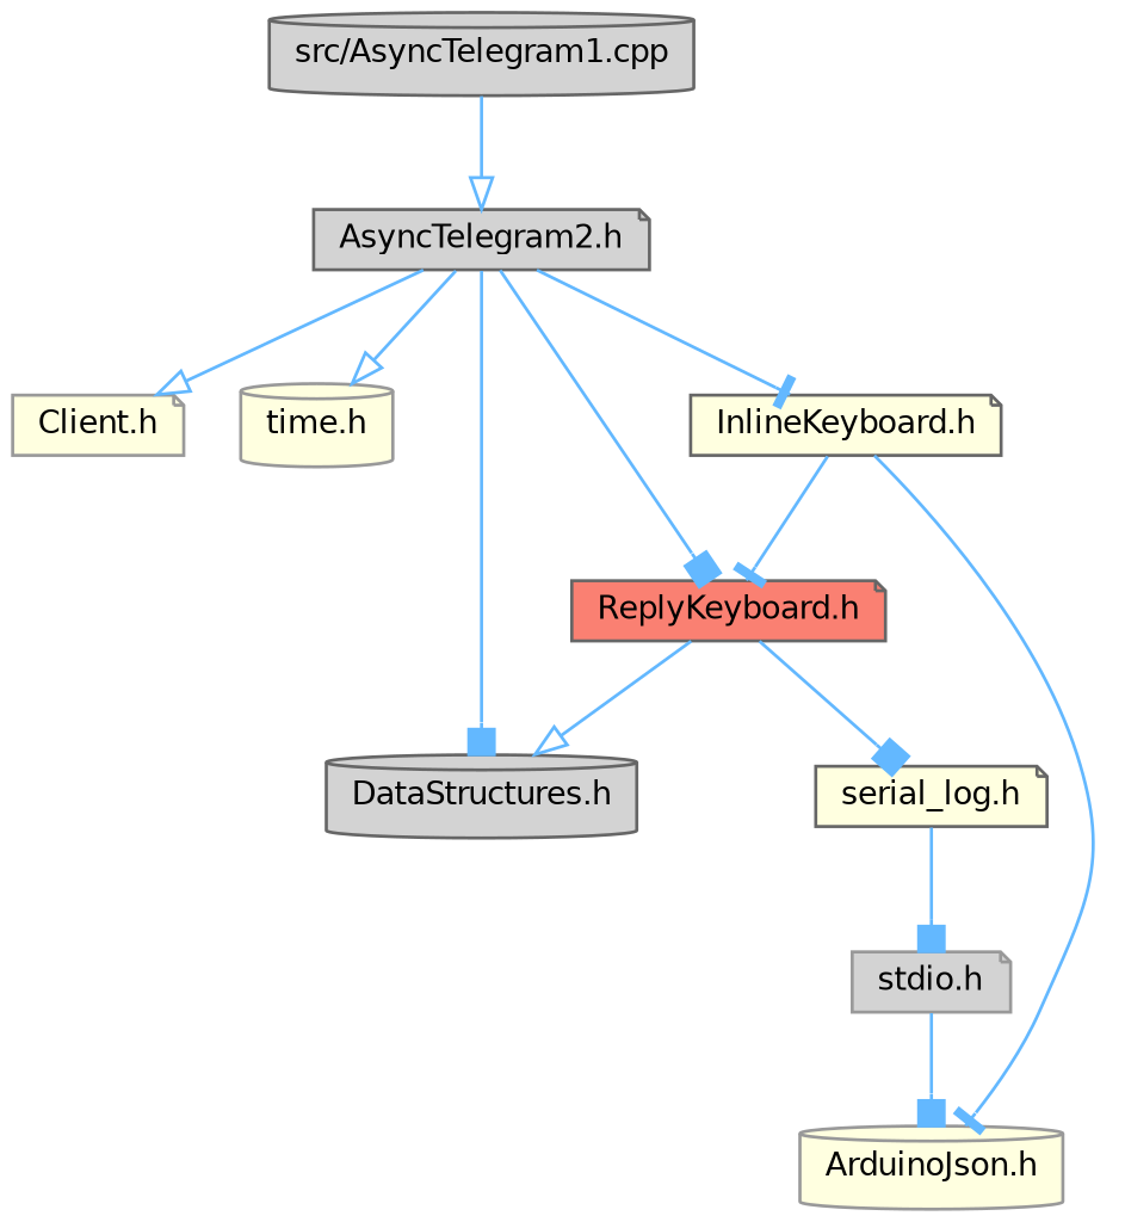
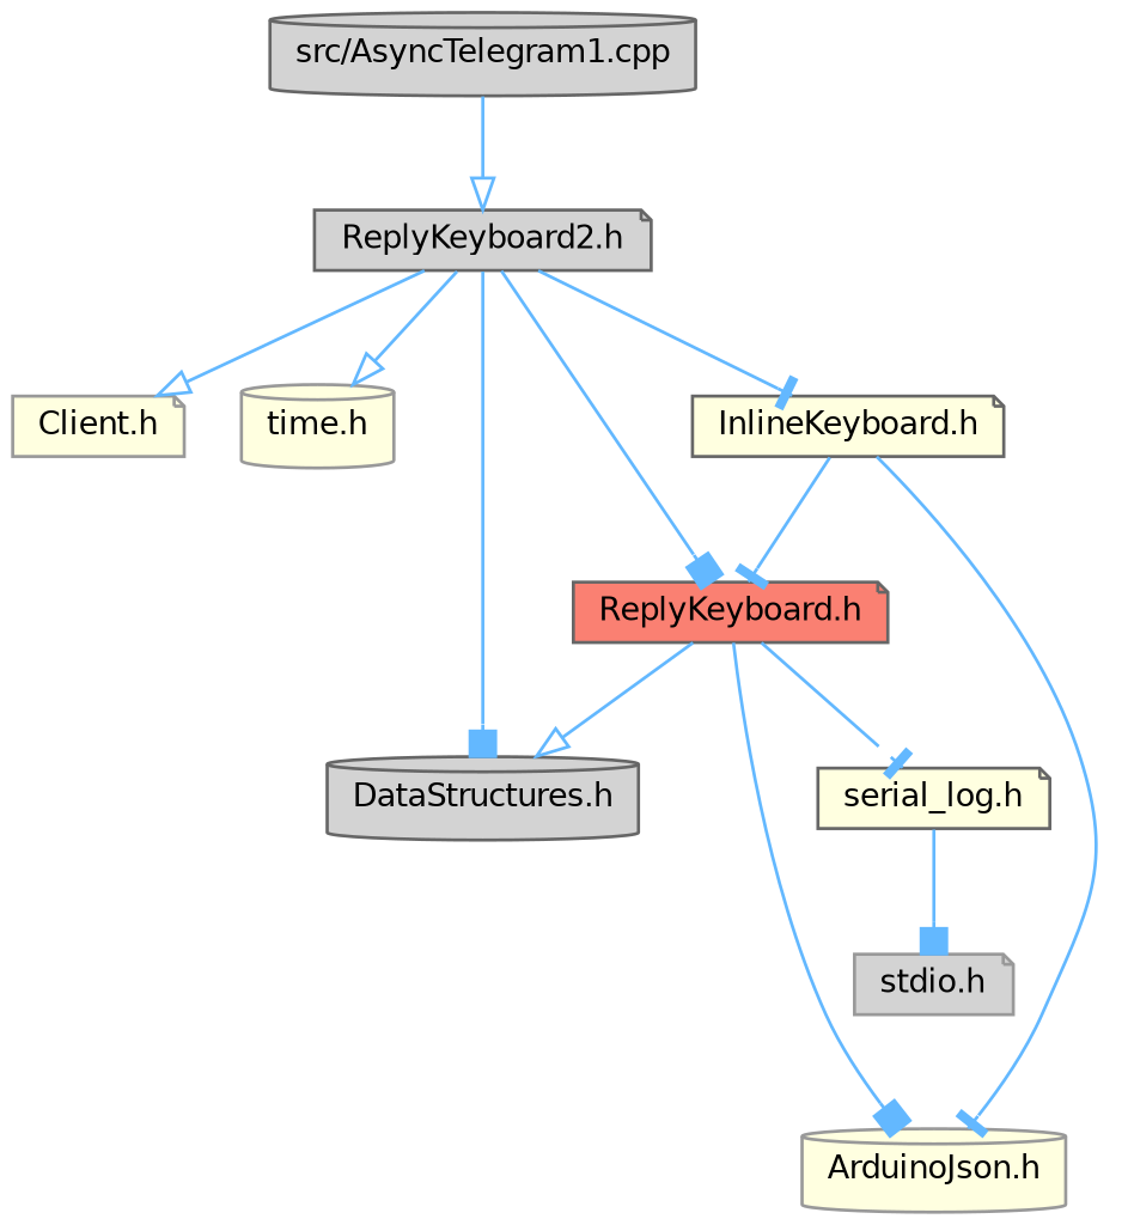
  digraph {
    node [color=grey40 fillcolor=lightyellow fontname=Helvetica fontsize=10 shape=note style=filled]
    edge [arrowhead=box color=steelblue1 fontname=Helvetica fontsize=10 labelfontname=Helvetica labelfontsize=10 style=solid]
    n1 [color=gray40 fillcolor=lightgrey fontcolor=black height=0.2 label="src/AsyncTelegram1.cpp" shape=cylinder width=0.4]
-   n2 [fillcolor=lightgrey height=0.2 label="AsyncTelegram2.h" width=0.4]
+   n2 [fillcolor=lightgrey height=0.2 label="ReplyKeyboard2.h" width=0.4]
    n3 [color=grey60 height=0.2 label="Client.h" width=0.4]
    n4 [color=grey60 height=0.2 label="time.h" shape=cylinder width=0.4]
    n5 [fillcolor=lightgrey height=0.2 label="DataStructures.h" shape=cylinder width=0.4]
    n6 [height=0.2 label="InlineKeyboard.h" width=0.4]
    n7 [fillcolor=salmon height=0.2 label="ReplyKeyboard.h" width=0.4]
    n8 [color=grey60 height=0.2 label="ArduinoJson.h" shape=cylinder width=0.4]
    n9 [height=0.2 label="serial_log.h" width=0.4]
    n10 [color=grey60 fillcolor=lightgrey height=0.2 label="stdio.h" width=0.4]
    n1 -> n2 [arrowhead=onormal]
    n2 -> n3 [arrowhead=onormal]
    n2 -> n4 [arrowhead=onormal]
    n2 -> n5
    n2 -> n6 [arrowhead=tee]
    n2 -> n7
    n6 -> n7 [arrowhead=tee]
    n6 -> n8 [arrowhead=tee]
    n7 -> n5 [arrowhead=onormal]
-   n10 -> n8
-   n7 -> n9
+   n7 -> n8
+   n7 -> n9 [arrowhead=tee]
    n9 -> n10
  }
